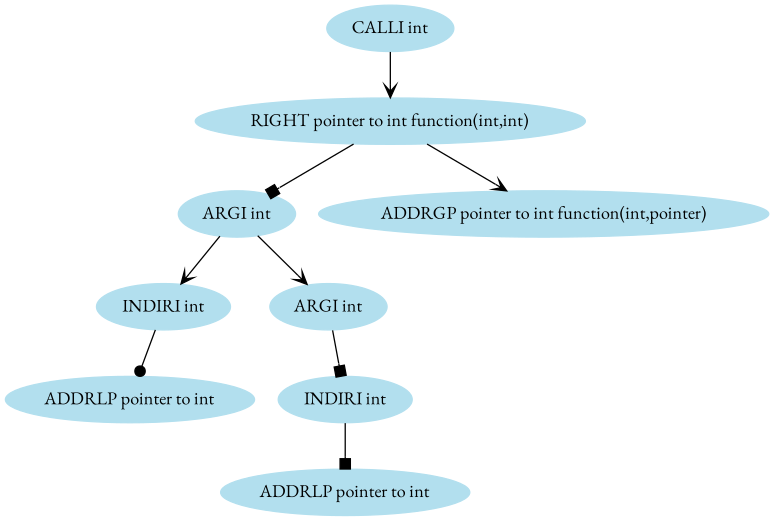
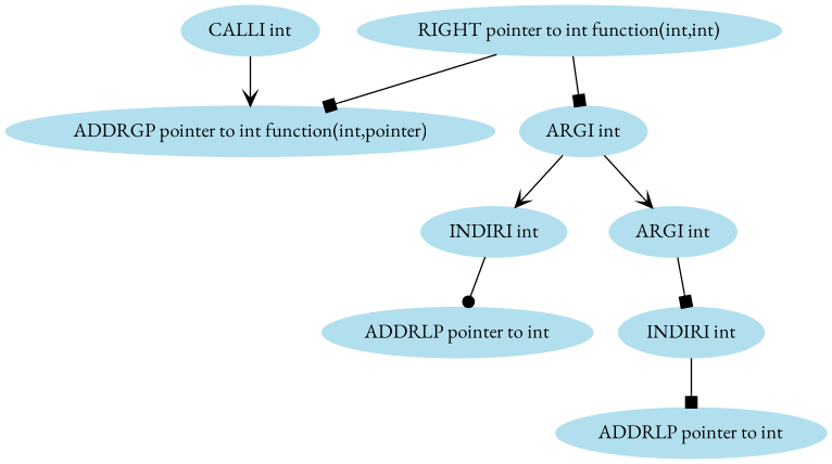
  digraph {
    fontname="EB Garamond"
    node [color=lightblue2 fontname="EB Garamond" style=filled]
    edge [arrowhead=box fontname="EB Garamond"]
    n1 [label="CALLI int"]
    n2 [label="RIGHT pointer to int function(int,int)"]
    n3 [label="ARGI int"]
    n4 [label="ADDRGP pointer to int function(int,pointer)"]
    n5 [label="INDIRI int"]
    n6 [label="ARGI int"]
    n7 [label="ADDRLP pointer to int"]
    n8 [label="INDIRI int"]
    n9 [label="ADDRLP pointer to int"]
-   n1 -> n2 [arrowhead=vee]
+   n1 -> n4 [arrowhead=vee]
    n2 -> n3
-   n2 -> n4 [arrowhead=vee]
+   n2 -> n4
    n3 -> n5 [arrowhead=vee]
    n3 -> n6 [arrowhead=vee]
    n5 -> n7 [arrowhead=dot]
    n6 -> n8
    n8 -> n9
  }
